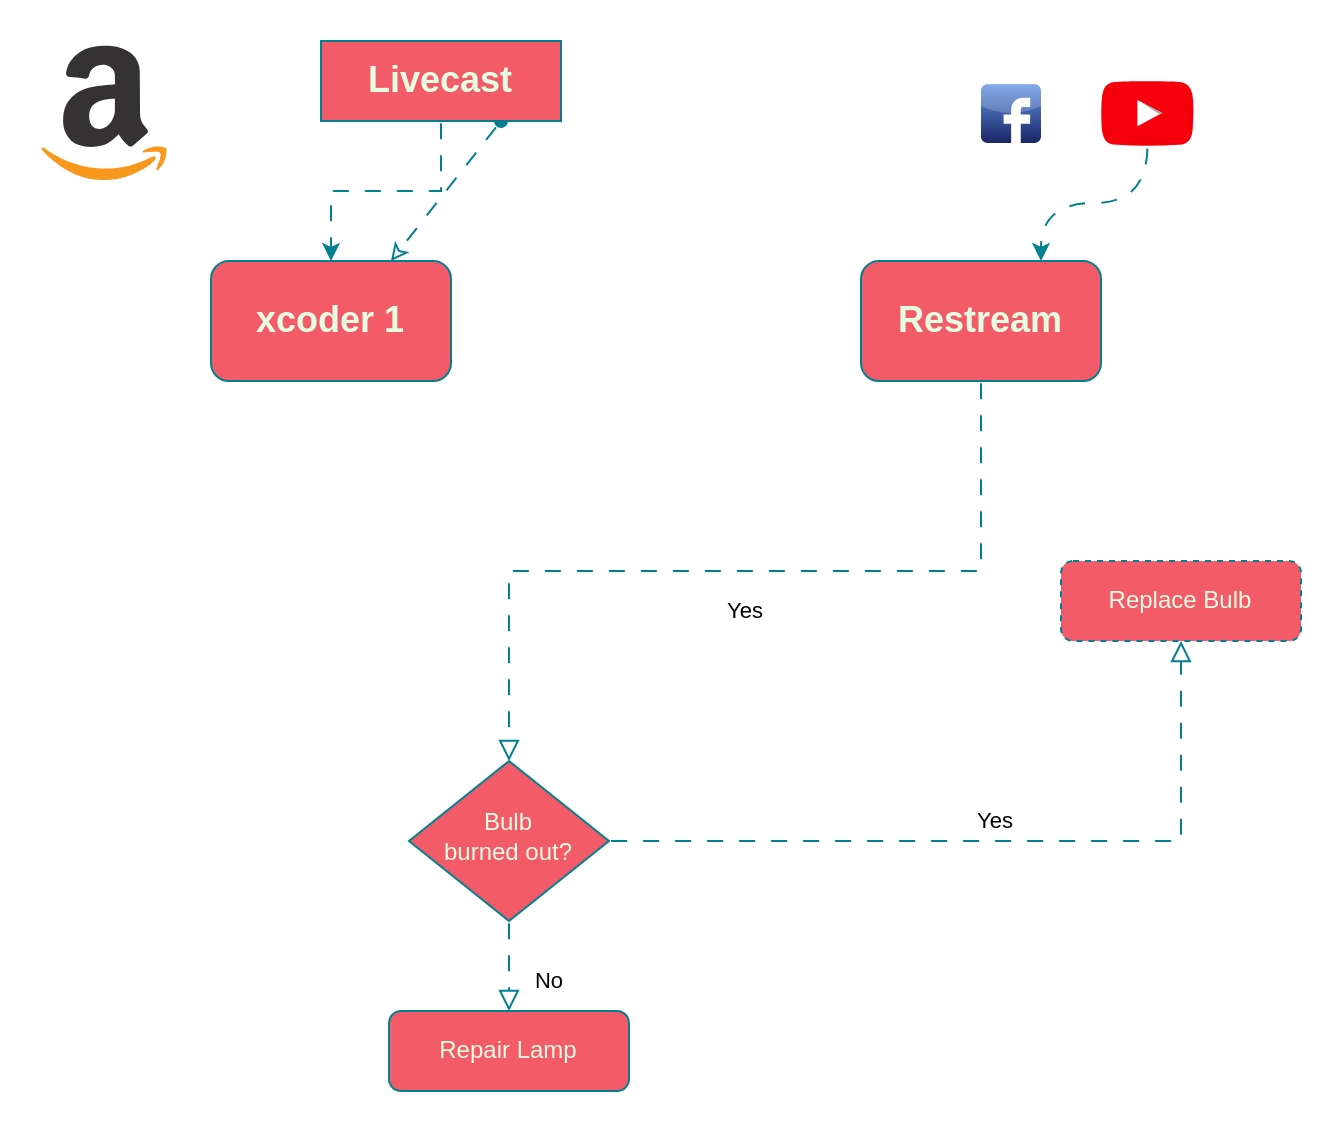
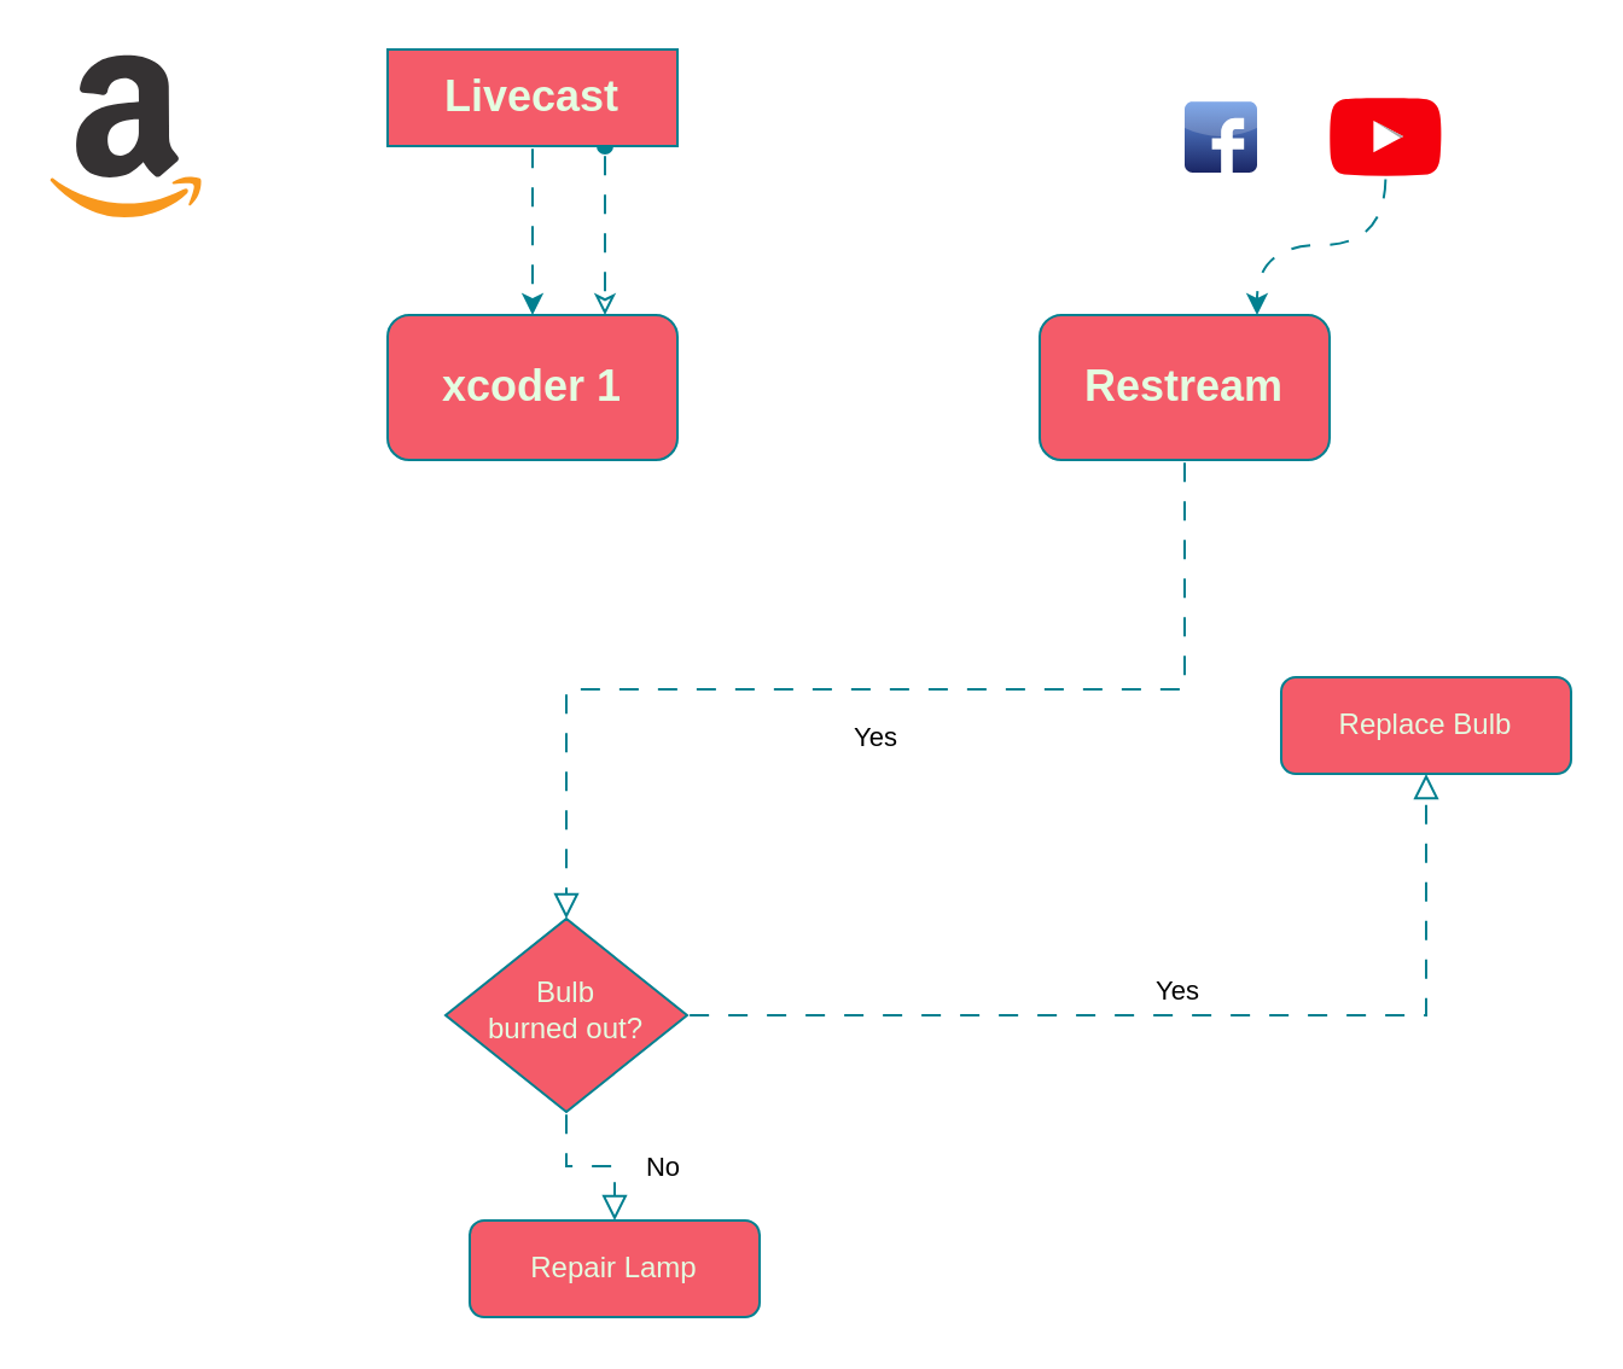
  <mxCell id="0" />
  <mxCell id="1" parent="0" />
  <mxCell id="2" value="Yes" style="rounded=0;html=1;jettySize=auto;orthogonalLoop=1;fontSize=11;endArrow=block;endFill=0;endSize=8;strokeWidth=1;shadow=0;labelBackgroundColor=none;edgeStyle=orthogonalEdgeStyle;strokeColor=#028090;fontColor=default;exitX=0.5;exitY=1;exitDx=0;exitDy=0;noJump=0;flowAnimation=1;ignoreEdge=0;comic=0;enumerate=0;orthogonal=0;backgroundOutline=0;metaEdit=0;cloneable=1;" parent="1" source="8" target="5" edge="1"><mxGeometry y="20" relative="1" as="geometry"><mxPoint as="offset" /><mxPoint x="220" y="280" as="sourcePoint" /></mxGeometry></mxCell>
  <mxCell id="3" value="No" style="rounded=0;html=1;jettySize=auto;orthogonalLoop=1;fontSize=11;endArrow=block;endFill=0;endSize=8;strokeWidth=1;shadow=0;labelBackgroundColor=none;edgeStyle=orthogonalEdgeStyle;strokeColor=#028090;fontColor=default;flowAnimation=1;" parent="1" source="5" target="6" edge="1"><mxGeometry x="0.333" y="20" relative="1" as="geometry"><mxPoint as="offset" /></mxGeometry></mxCell>
  <mxCell id="4" value="Yes" style="edgeStyle=orthogonalEdgeStyle;rounded=0;html=1;jettySize=auto;orthogonalLoop=1;fontSize=11;endArrow=block;endFill=0;endSize=8;strokeWidth=1;shadow=0;labelBackgroundColor=none;strokeColor=#028090;fontColor=default;flowAnimation=1;" parent="1" source="5" target="7" edge="1"><mxGeometry y="10" relative="1" as="geometry"><mxPoint as="offset" /></mxGeometry></mxCell>
- <mxCell id="5" value="Bulb&lt;br&gt;burned out?" style="rhombus;whiteSpace=wrap;html=1;shadow=0;fontFamily=Helvetica;fontSize=12;align=center;strokeWidth=1;spacing=6;spacingTop=-4;labelBackgroundColor=none;fillColor=#F45B69;strokeColor=#028090;fontColor=#E4FDE1;" parent="1" vertex="1"><mxGeometry x="204" y="380" width="100" height="80" as="geometry" /></mxCell>
+ <mxCell id="5" value="Bulb&lt;br&gt;burned out?" style="rhombus;whiteSpace=wrap;html=1;shadow=0;fontFamily=Helvetica;fontSize=12;align=center;strokeWidth=1;spacing=6;spacingTop=-4;labelBackgroundColor=none;fillColor=#F45B69;strokeColor=#028090;fontColor=#E4FDE1;" parent="1" vertex="1"><mxGeometry x="184" y="380" width="100" height="80" as="geometry" /></mxCell>
  <mxCell id="6" value="Repair Lamp" style="rounded=1;whiteSpace=wrap;html=1;fontSize=12;glass=0;strokeWidth=1;shadow=0;labelBackgroundColor=none;fillColor=#F45B69;strokeColor=#028090;fontColor=#E4FDE1;" parent="1" vertex="1"><mxGeometry x="194" y="505" width="120" height="40" as="geometry" /></mxCell>
- <mxCell id="7" value="Replace Bulb" style="rounded=1;whiteSpace=wrap;html=1;fontSize=12;glass=0;strokeWidth=1;shadow=0;labelBackgroundColor=none;fillColor=#F45B69;strokeColor=#028090;fontColor=#E4FDE1;dashed=1;" parent="1" vertex="1"><mxGeometry x="530" y="280" width="120" height="40" as="geometry" /></mxCell>
+ <mxCell id="7" value="Replace Bulb" style="rounded=1;whiteSpace=wrap;html=1;fontSize=12;glass=0;strokeWidth=1;shadow=0;labelBackgroundColor=none;fillColor=#F45B69;strokeColor=#028090;fontColor=#E4FDE1;" parent="1" vertex="1"><mxGeometry x="530" y="280" width="120" height="40" as="geometry" /></mxCell>
  <mxCell id="8" value="&lt;h2&gt;Restream&lt;/h2&gt;" style="rounded=1;whiteSpace=wrap;html=1;strokeColor=#028090;fontColor=#E4FDE1;fillColor=#F45B69;labelBackgroundColor=none;" vertex="1" parent="1"><mxGeometry x="430" y="130" width="120" height="60" as="geometry" /></mxCell>
- <mxCell id="9" value="&lt;h2&gt;xcoder 1&lt;/h2&gt;" style="rounded=1;whiteSpace=wrap;html=1;strokeColor=#028090;fontColor=#E4FDE1;fillColor=#F45B69;labelBackgroundColor=none;" vertex="1" parent="1"><mxGeometry x="105" y="130" width="120" height="60" as="geometry" /></mxCell>
+ <mxCell id="9" value="&lt;h2&gt;xcoder 1&lt;/h2&gt;" style="rounded=1;whiteSpace=wrap;html=1;strokeColor=#028090;fontColor=#E4FDE1;fillColor=#F45B69;labelBackgroundColor=none;" vertex="1" parent="1"><mxGeometry x="160" y="130" width="120" height="60" as="geometry" /></mxCell>
  <mxCell id="10" style="edgeStyle=orthogonalEdgeStyle;rounded=0;orthogonalLoop=1;jettySize=auto;html=1;strokeColor=#028090;flowAnimation=1;labelBackgroundColor=none;fontColor=default;" edge="1" parent="1" source="12" target="9"><mxGeometry relative="1" as="geometry" /></mxCell>
  <mxCell id="11" style="rounded=0;orthogonalLoop=1;jettySize=auto;html=1;exitX=0.75;exitY=1;exitDx=0;exitDy=0;entryX=0.75;entryY=0;entryDx=0;entryDy=0;strokeColor=#028090;fontColor=default;fillColor=#F45B69;startArrow=oval;startFill=1;labelBackgroundColor=none;endArrow=classic;endFill=0;flowAnimation=1;" edge="1" parent="1" source="12" target="9"><mxGeometry relative="1" as="geometry"><Array as="points" /></mxGeometry></mxCell>
  <mxCell id="12" value="&lt;h2&gt;Livecast&lt;/h2&gt;" style="rounded=0;whiteSpace=wrap;html=1;strokeColor=#028090;fontColor=#E4FDE1;fillColor=#F45B69;labelBackgroundColor=none;" vertex="1" parent="1"><mxGeometry x="160" y="20" width="120" height="40" as="geometry" /></mxCell>
  <mxCell id="13" style="edgeStyle=orthogonalEdgeStyle;rounded=0;orthogonalLoop=1;jettySize=auto;html=1;strokeColor=#028090;fontColor=default;fillColor=#F45B69;flowAnimation=1;curved=1;labelBackgroundColor=none;" edge="1" parent="1" source="14" target="8"><mxGeometry relative="1" as="geometry"><Array as="points"><mxPoint x="573" y="101" /><mxPoint x="520" y="101" /></Array></mxGeometry></mxCell>
  <mxCell id="14" value="" style="dashed=0;outlineConnect=0;html=1;align=center;labelPosition=center;verticalLabelPosition=bottom;verticalAlign=top;shape=mxgraph.weblogos.youtube_2;fillStyle=auto;fillColor=#f5000c;gradientDirection=south;labelBackgroundColor=none;strokeColor=#36393d;" vertex="1" parent="1"><mxGeometry x="550" y="40" width="46.4" height="32.6" as="geometry" /></mxCell>
  <mxCell id="15" value="" style="dashed=0;outlineConnect=0;html=1;align=center;labelPosition=center;verticalLabelPosition=bottom;verticalAlign=top;shape=mxgraph.webicons.facebook;fillColor=#6294E4;gradientColor=#1A2665;strokeColor=#028090;fontColor=#E4FDE1;" vertex="1" parent="1"><mxGeometry x="490" y="41.65" width="30" height="29.3" as="geometry" /></mxCell>
  <mxCell id="16" value="" style="dashed=0;outlineConnect=0;html=1;align=center;labelPosition=center;verticalLabelPosition=bottom;verticalAlign=top;shape=mxgraph.weblogos.amazon;strokeColor=#028090;fontColor=#E4FDE1;fillColor=#F45B69;" vertex="1" parent="1"><mxGeometry x="20" y="22.2" width="62.8" height="68.2" as="geometry" /></mxCell>
